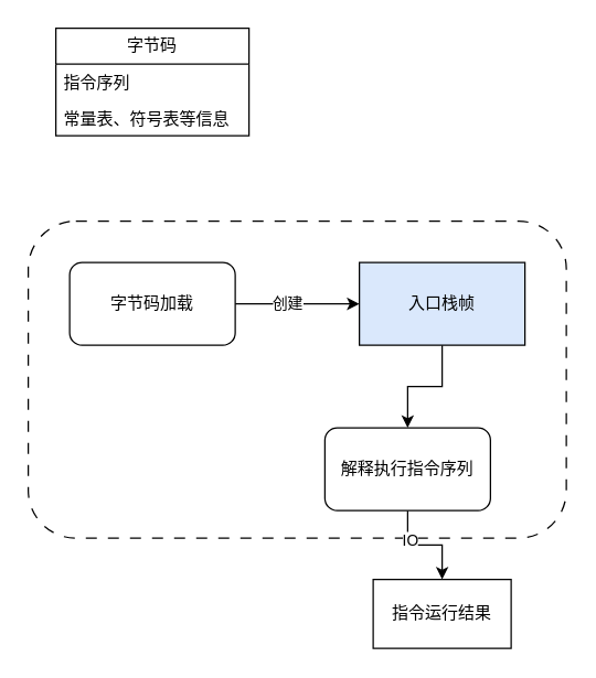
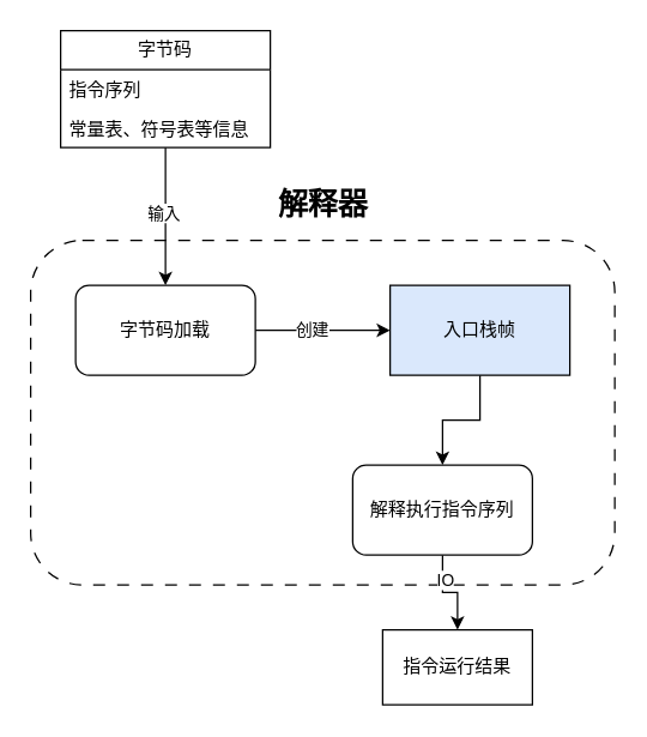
  <mxCell id="0" />
  <mxCell id="1" parent="0" />
  <mxCell id="2" value="字节码" style="swimlane;fontStyle=0;childLayout=stackLayout;horizontal=1;startSize=26;fillColor=none;horizontalStack=0;resizeParent=1;resizeParentMax=0;resizeLast=0;collapsible=1;marginBottom=0;whiteSpace=wrap;html=1;" vertex="1" parent="1"><mxGeometry x="40" y="20" width="140" height="78" as="geometry"><mxRectangle x="100" y="540" width="80" height="30" as="alternateBounds" /></mxGeometry></mxCell>
  <mxCell id="3" value="指令序列" style="text;strokeColor=none;fillColor=none;align=left;verticalAlign=top;spacingLeft=4;spacingRight=4;overflow=hidden;rotatable=0;points=[[0,0.5],[1,0.5]];portConstraint=eastwest;whiteSpace=wrap;html=1;" vertex="1" parent="2"><mxGeometry y="26" width="140" height="26" as="geometry" /></mxCell>
  <mxCell id="4" value="常量表、符号表等信息" style="text;strokeColor=none;fillColor=none;align=left;verticalAlign=top;spacingLeft=4;spacingRight=4;overflow=hidden;rotatable=0;points=[[0,0.5],[1,0.5]];portConstraint=eastwest;whiteSpace=wrap;html=1;" vertex="1" parent="2"><mxGeometry y="52" width="140" height="26" as="geometry" /></mxCell>
  <mxCell id="5" value="" style="rounded=1;whiteSpace=wrap;html=1;dashed=1;dashPattern=8 8;container=0;" vertex="1" parent="1"><mxGeometry x="20" y="160" width="390" height="230" as="geometry" /></mxCell>
  <mxCell id="6" style="edgeStyle=orthogonalEdgeStyle;rounded=0;orthogonalLoop=1;jettySize=auto;html=1;exitX=1;exitY=0.5;exitDx=0;exitDy=0;entryX=0;entryY=0.5;entryDx=0;entryDy=0;" edge="1" parent="1" source="10" target="16"><mxGeometry relative="1" as="geometry" /></mxCell>
  <mxCell id="7" value="创建" style="edgeLabel;html=1;align=center;verticalAlign=middle;resizable=0;points=[];" vertex="1" connectable="0" parent="6"><mxGeometry x="-0.174" y="1" relative="1" as="geometry"><mxPoint as="offset" /></mxGeometry></mxCell>
+ <mxCell id="8" style="edgeStyle=orthogonalEdgeStyle;rounded=0;orthogonalLoop=1;jettySize=auto;html=1;entryX=0.5;entryY=0;entryDx=0;entryDy=0;" edge="1" parent="1" source="2" target="10"><mxGeometry relative="1" as="geometry" /></mxCell>
+ <mxCell id="9" value="输入" style="edgeLabel;html=1;align=center;verticalAlign=middle;resizable=0;points=[];" vertex="1" connectable="0" parent="8"><mxGeometry x="-0.163" y="-2" relative="1" as="geometry"><mxPoint y="4" as="offset" /></mxGeometry></mxCell>
  <mxCell id="10" value="字节码加载" style="rounded=1;whiteSpace=wrap;html=1;" vertex="1" parent="1"><mxGeometry x="50" y="190" width="120" height="60" as="geometry" /></mxCell>
  <mxCell id="11" style="edgeStyle=orthogonalEdgeStyle;rounded=0;orthogonalLoop=1;jettySize=auto;html=1;exitX=0.5;exitY=1;exitDx=0;exitDy=0;" edge="1" parent="1" source="13" target="17"><mxGeometry relative="1" as="geometry" /></mxCell>
  <mxCell id="12" value="IO" style="edgeLabel;html=1;align=center;verticalAlign=middle;resizable=0;points=[];" vertex="1" connectable="0" parent="11"><mxGeometry x="-0.451" y="-2" relative="1" as="geometry"><mxPoint x="3" as="offset" /></mxGeometry></mxCell>
  <mxCell id="13" value="解释执行指令序列" style="rounded=1;whiteSpace=wrap;html=1;" vertex="1" parent="1"><mxGeometry x="235" y="310" width="120" height="60" as="geometry" /></mxCell>
+ <mxCell id="14" value="解释器" style="text;html=1;align=center;verticalAlign=middle;whiteSpace=wrap;rounded=0;fontStyle=1;fontSize=20;" vertex="1" parent="1"><mxGeometry x="172.5" y="120" width="85" height="30" as="geometry" /></mxCell>
  <mxCell id="15" style="edgeStyle=orthogonalEdgeStyle;rounded=0;orthogonalLoop=1;jettySize=auto;html=1;exitX=0.5;exitY=1;exitDx=0;exitDy=0;entryX=0.5;entryY=0;entryDx=0;entryDy=0;" edge="1" parent="1" source="16" target="13"><mxGeometry relative="1" as="geometry" /></mxCell>
  <mxCell id="16" value="入口栈帧" style="rounded=0;whiteSpace=wrap;html=1;fillColor=#dae8fc;" vertex="1" parent="1"><mxGeometry x="260" y="190" width="120" height="60" as="geometry" /></mxCell>
- <mxCell id="17" value="指令运行结果" style="rounded=0;whiteSpace=wrap;html=1;" vertex="1" parent="1"><mxGeometry x="270" y="420" width="100" height="50" as="geometry" /></mxCell>
+ <mxCell id="17" value="指令运行结果" style="rounded=0;whiteSpace=wrap;html=1;" vertex="1" parent="1"><mxGeometry x="255" y="420" width="100" height="50" as="geometry" /></mxCell>
